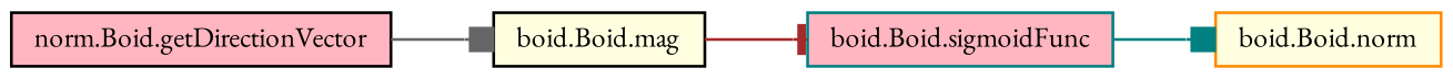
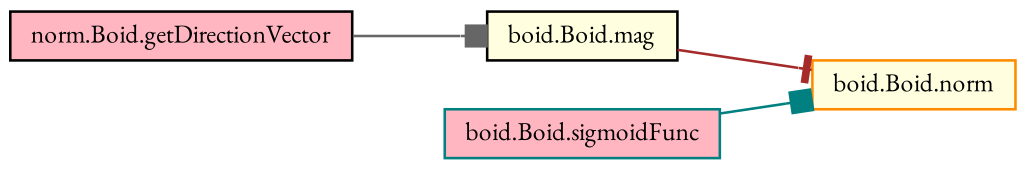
  digraph {
    fontname="EB Garamond"
    rankdir=LR
    node [color=black fillcolor=lightpink fontname="EB Garamond" fontsize=10 shape=record style=filled]
    edge [arrowhead=box fontname="EB Garamond" fontsize=10 labelfontname=Helvetica labelfontsize=10 style=solid]
    n1 [fontcolor=black height=0.2 label="norm.Boid.getDirectionVector" width=0.4]
    n2 [fillcolor=lightyellow height=0.2 label="boid.Boid.mag" width=0.4]
    n3 [color=teal height=0.2 label="boid.Boid.sigmoidFunc" width=0.4]
    n4 [color=darkorange fillcolor=lightyellow height=0.2 label="boid.Boid.norm" width=0.4]
    n1 -> n2 [color=gray40]
-   n2 -> n3 [arrowhead=tee color=brown]
+   n2 -> n4 [arrowhead=tee color=brown]
    n3 -> n4 [color=teal]
  }
